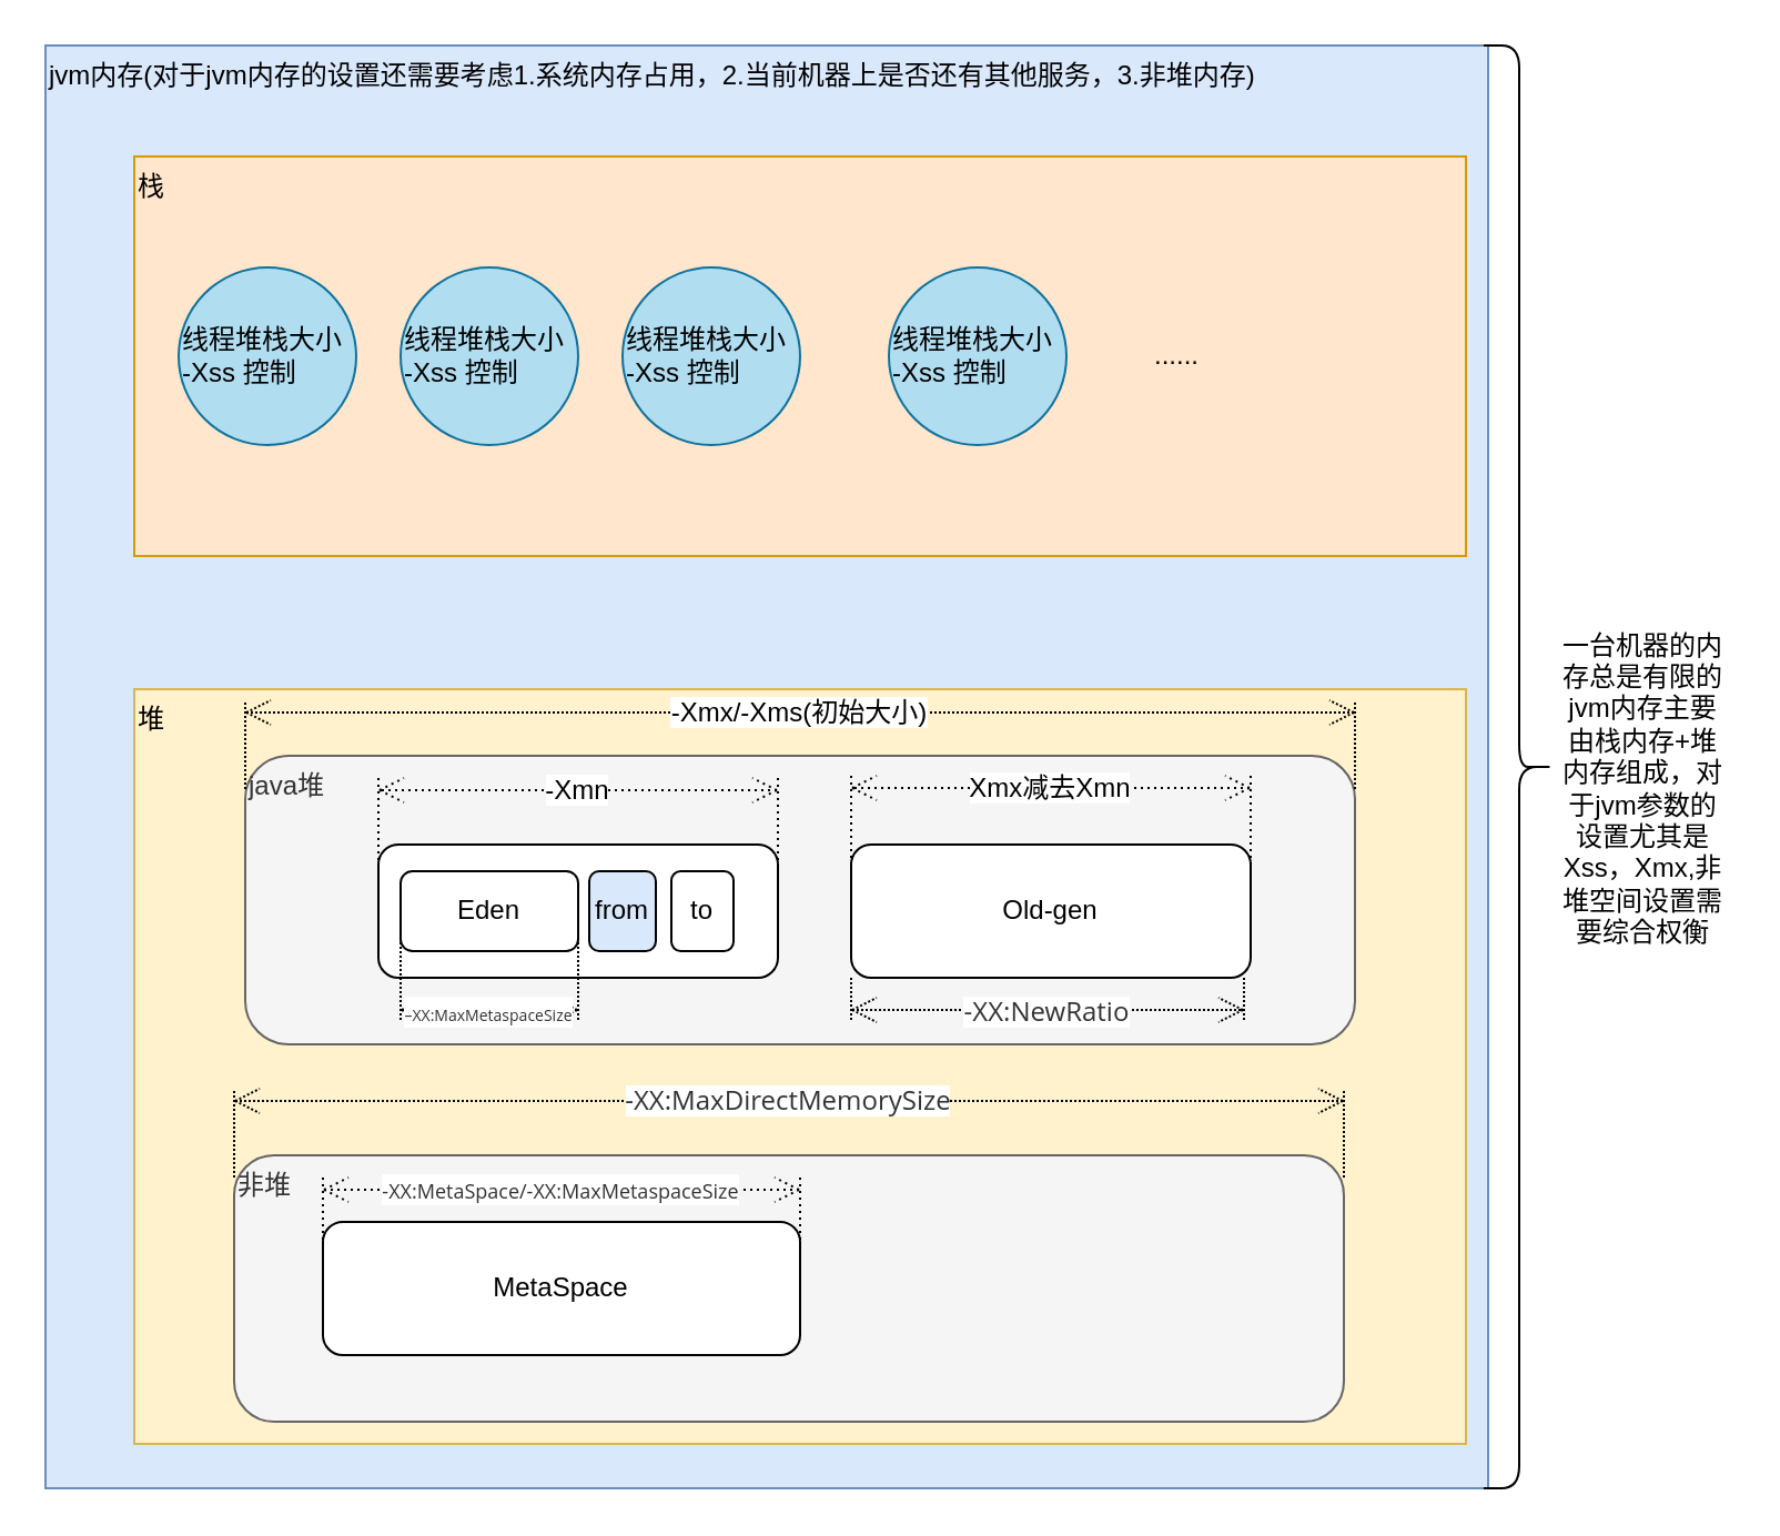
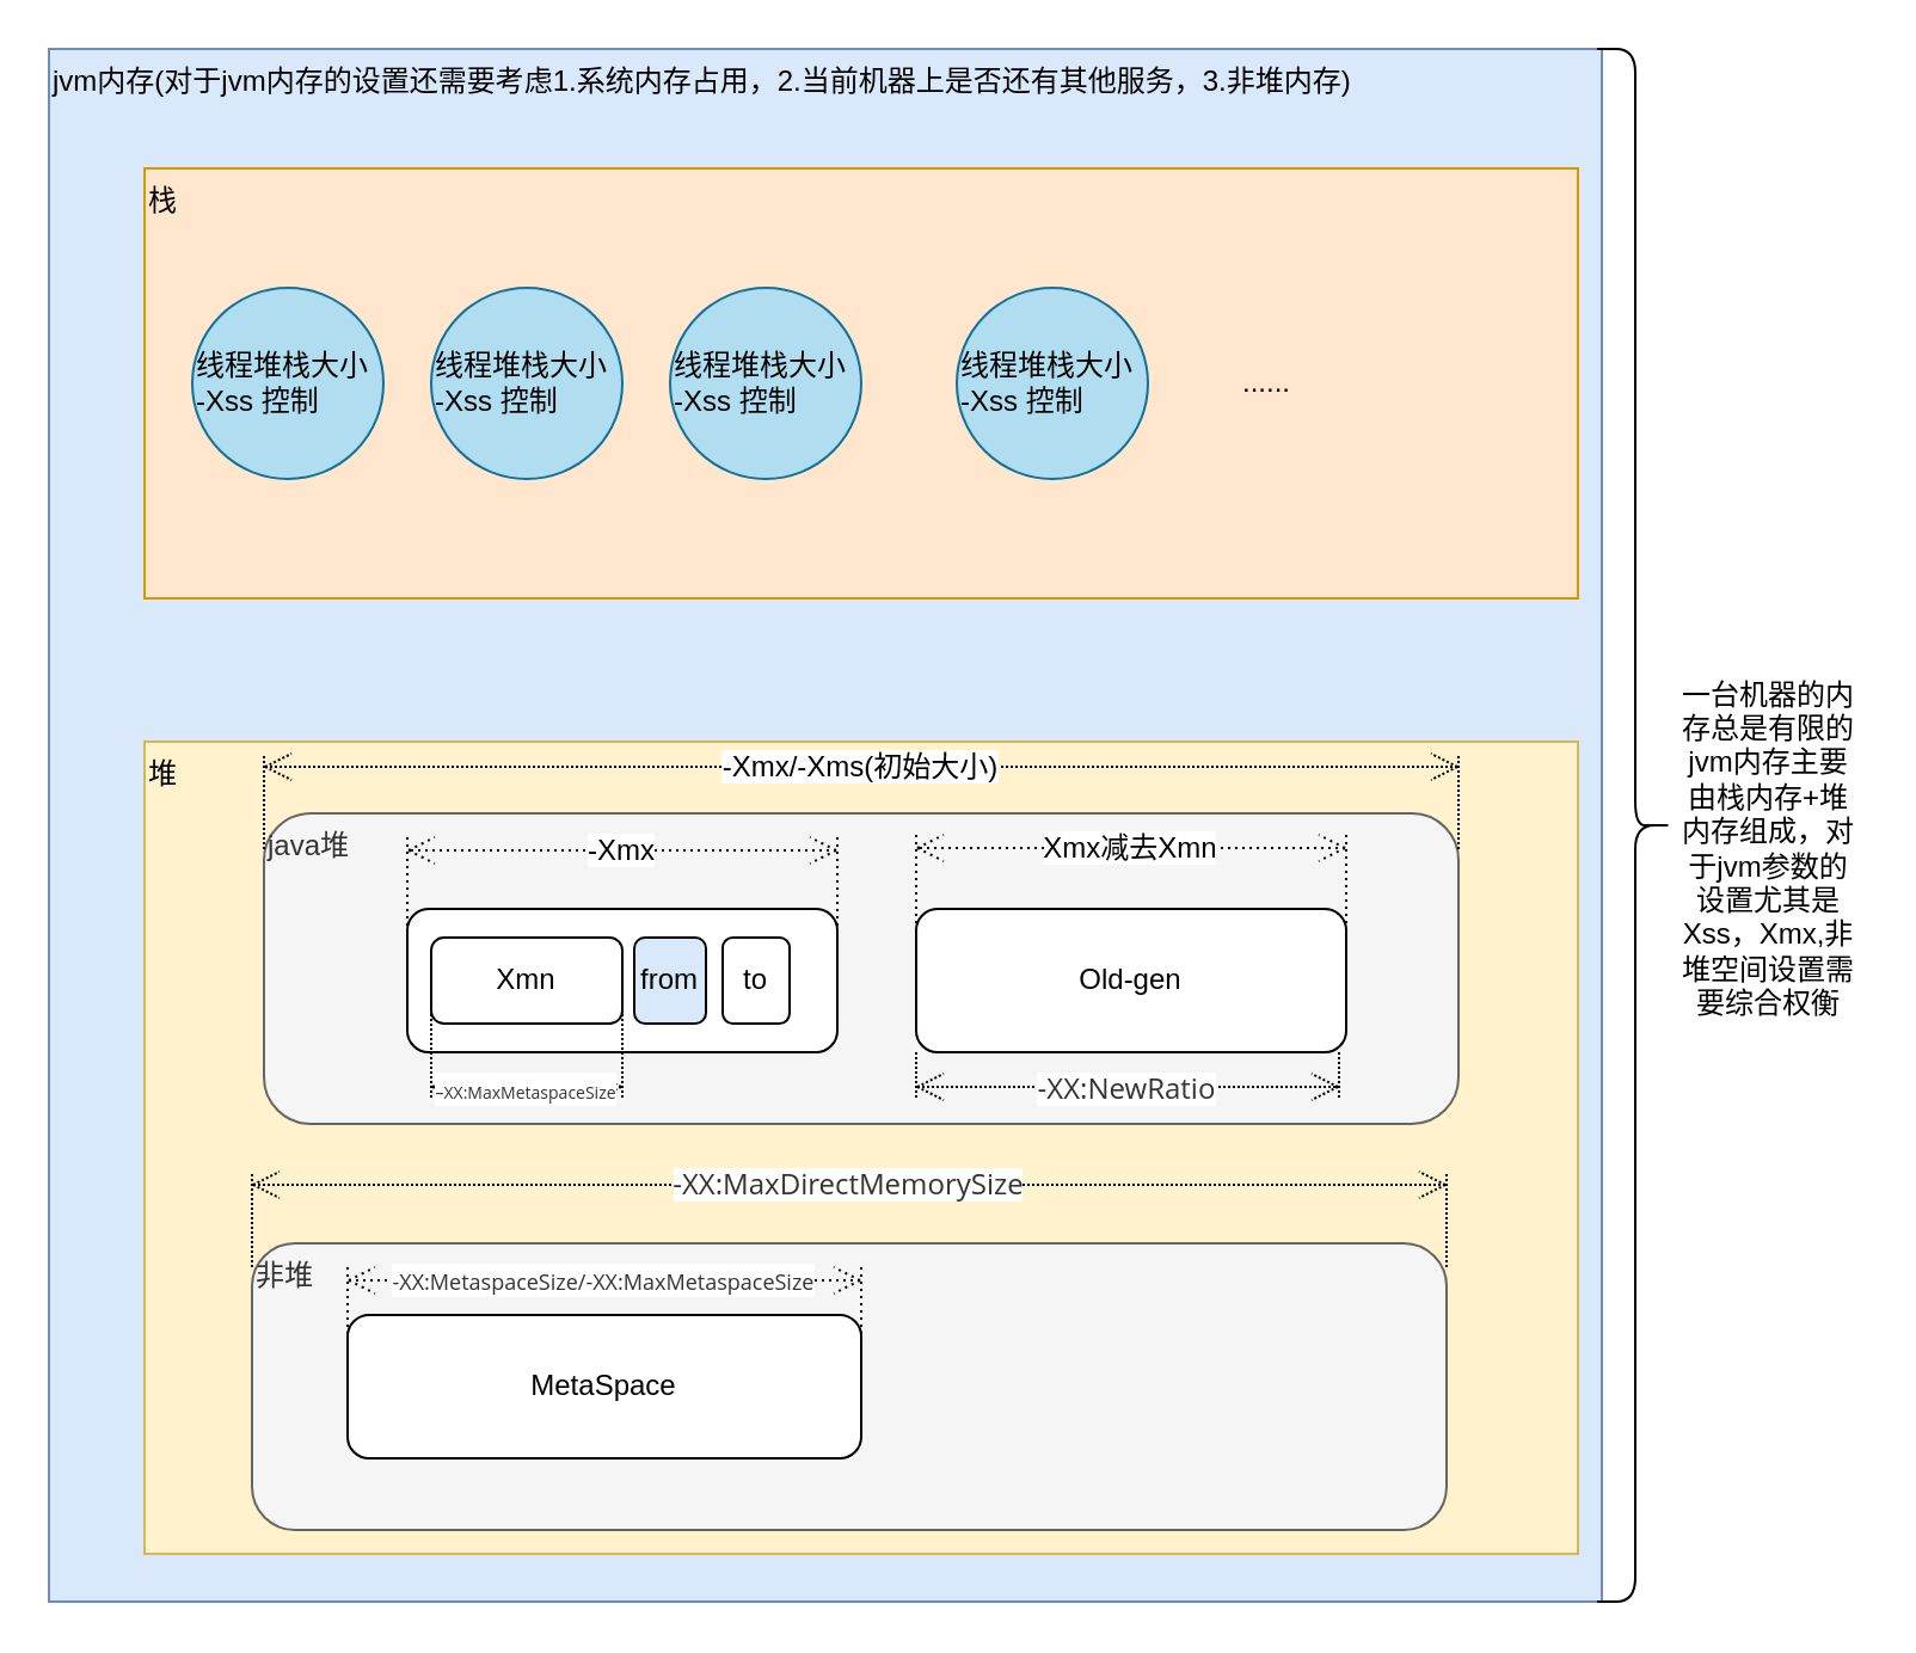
  <mxCell id="0" />
  <mxCell id="1" parent="0" />
  <mxCell id="2" value="jvm内存(对于jvm内存的设置还需要考虑1.系统内存占用，2.当前机器上是否还有其他服务，3.非堆内存)" style="whiteSpace=wrap;html=1;aspect=fixed;fillColor=#dae8fc;strokeColor=#6c8ebf;align=left;verticalAlign=top;" vertex="1" parent="1"><mxGeometry x="20" y="20" width="650" height="650" as="geometry" /></mxCell>
  <mxCell id="3" value="栈" style="rounded=0;whiteSpace=wrap;html=1;fillColor=#ffe6cc;strokeColor=#d79b00;verticalAlign=top;align=left;" vertex="1" parent="1"><mxGeometry x="60" y="70" width="600" height="180" as="geometry" /></mxCell>
  <mxCell id="4" value="堆" style="rounded=0;whiteSpace=wrap;html=1;fillColor=#fff2cc;strokeColor=#d6b656;verticalAlign=top;align=left;" vertex="1" parent="1"><mxGeometry x="60" y="310" width="600" height="340" as="geometry" /></mxCell>
  <mxCell id="5" value="非堆" style="rounded=1;whiteSpace=wrap;html=1;align=left;fillColor=#f5f5f5;strokeColor=#666666;fontColor=#333333;verticalAlign=top;" vertex="1" parent="1"><mxGeometry x="105" y="520" width="500" height="120" as="geometry" /></mxCell>
  <mxCell id="6" value="线程堆栈大小&lt;br&gt;-Xss 控制" style="ellipse;whiteSpace=wrap;html=1;aspect=fixed;align=left;fillColor=#b1ddf0;strokeColor=#10739e;" vertex="1" parent="1"><mxGeometry x="80" y="120" width="80" height="80" as="geometry" /></mxCell>
  <mxCell id="7" value="&lt;span style=&quot;white-space: normal&quot;&gt;线程堆栈大小&lt;/span&gt;&lt;br style=&quot;white-space: normal&quot;&gt;&lt;span style=&quot;white-space: normal&quot;&gt;-Xss 控制&lt;/span&gt;" style="ellipse;whiteSpace=wrap;html=1;aspect=fixed;align=left;fillColor=#b1ddf0;strokeColor=#10739e;" vertex="1" parent="1"><mxGeometry x="180" y="120" width="80" height="80" as="geometry" /></mxCell>
  <mxCell id="8" value="&lt;span style=&quot;white-space: normal&quot;&gt;线程堆栈大小&lt;/span&gt;&lt;br style=&quot;white-space: normal&quot;&gt;&lt;span style=&quot;white-space: normal&quot;&gt;-Xss 控制&lt;/span&gt;" style="ellipse;whiteSpace=wrap;html=1;aspect=fixed;align=left;fillColor=#b1ddf0;strokeColor=#10739e;" vertex="1" parent="1"><mxGeometry x="280" y="120" width="80" height="80" as="geometry" /></mxCell>
  <mxCell id="9" value="&lt;span style=&quot;white-space: normal&quot;&gt;线程堆栈大小&lt;/span&gt;&lt;br style=&quot;white-space: normal&quot;&gt;&lt;span style=&quot;white-space: normal&quot;&gt;-Xss 控制&lt;/span&gt;" style="ellipse;whiteSpace=wrap;html=1;aspect=fixed;align=left;fillColor=#b1ddf0;strokeColor=#10739e;" vertex="1" parent="1"><mxGeometry x="400" y="120" width="80" height="80" as="geometry" /></mxCell>
  <mxCell id="10" value="......" style="text;html=1;strokeColor=none;fillColor=none;align=center;verticalAlign=middle;whiteSpace=wrap;rounded=0;" vertex="1" parent="1"><mxGeometry x="510" y="150" width="40" height="20" as="geometry" /></mxCell>
  <mxCell id="11" value="java堆" style="rounded=1;whiteSpace=wrap;html=1;align=left;fillColor=#f5f5f5;strokeColor=#666666;fontColor=#333333;horizontal=1;verticalAlign=top;" vertex="1" parent="1"><mxGeometry x="110" y="340" width="500" height="130" as="geometry" /></mxCell>
  <mxCell id="12" value="" style="rounded=1;whiteSpace=wrap;html=1;align=left;" vertex="1" parent="1"><mxGeometry x="170" y="380" width="180" height="60" as="geometry" /></mxCell>
  <mxCell id="13" value="Old-gen" style="rounded=1;whiteSpace=wrap;html=1;align=center;" vertex="1" parent="1"><mxGeometry x="383" y="380" width="180" height="60" as="geometry" /></mxCell>
- <mxCell id="14" value="-Xmn" style="shape=dimension;direction=west;whiteSpace=wrap;html=1;align=center;points=[];verticalAlign=top;spacingTop=-8;labelBackgroundColor=#ffffff;rounded=1;dashed=1;dashPattern=1 2;" vertex="1" parent="1"><mxGeometry x="170" y="350" width="180" height="40" as="geometry" /></mxCell>
- <mxCell id="15" value="Eden" style="rounded=1;whiteSpace=wrap;html=1;align=center;" vertex="1" parent="1"><mxGeometry x="180" y="392" width="80" height="36" as="geometry" /></mxCell>
+ <mxCell id="14" value="-Xmx" style="shape=dimension;direction=west;whiteSpace=wrap;html=1;align=center;points=[];verticalAlign=top;spacingTop=-8;labelBackgroundColor=#ffffff;rounded=1;dashed=1;dashPattern=1 2;" vertex="1" parent="1"><mxGeometry x="170" y="350" width="180" height="40" as="geometry" /></mxCell>
+ <mxCell id="15" value="Xmn" style="rounded=1;whiteSpace=wrap;html=1;align=center;" vertex="1" parent="1"><mxGeometry x="180" y="392" width="80" height="36" as="geometry" /></mxCell>
  <mxCell id="16" value="from" style="rounded=1;whiteSpace=wrap;html=1;align=center;fillColor=#dae8fc;" vertex="1" parent="1"><mxGeometry x="265" y="392" width="30" height="36" as="geometry" /></mxCell>
  <mxCell id="17" value="to" style="rounded=1;whiteSpace=wrap;html=1;align=center;" vertex="1" parent="1"><mxGeometry x="302" y="392" width="28" height="36" as="geometry" /></mxCell>
  <mxCell id="18" value="-Xmx/-Xms(初始大小)" style="shape=dimension;direction=west;whiteSpace=wrap;html=1;align=center;points=[];verticalAlign=top;spacingTop=-8;labelBackgroundColor=#ffffff;rounded=1;dashed=1;dashPattern=1 1;" vertex="1" parent="1"><mxGeometry x="110" y="315" width="500" height="40" as="geometry" /></mxCell>
  <mxCell id="19" value="Xmx减去Xmn" style="shape=dimension;direction=west;whiteSpace=wrap;html=1;align=center;points=[];verticalAlign=top;spacingTop=-8;labelBackgroundColor=#ffffff;rounded=1;dashed=1;dashPattern=1 2;" vertex="1" parent="1"><mxGeometry x="383" y="349" width="180" height="40" as="geometry" /></mxCell>
  <mxCell id="20" value="&lt;span style=&quot;color: rgb(51 , 51 , 51) ; font-family: &amp;#34;open sans&amp;#34; , &amp;#34;clear sans&amp;#34; , &amp;#34;helvetica neue&amp;#34; , &amp;#34;helvetica&amp;#34; , &amp;#34;arial&amp;#34; , sans-serif ; white-space: pre-wrap&quot;&gt;&lt;font style=&quot;font-size: 7px&quot;&gt;–XX:MaxMetaspaceSize&lt;/font&gt;&lt;/span&gt;" style="shape=dimension;whiteSpace=wrap;html=1;align=center;points=[];verticalAlign=bottom;spacingBottom=-5;labelBackgroundColor=#ffffff;rounded=1;dashed=1;dashPattern=1 1;" vertex="1" parent="1"><mxGeometry x="180" y="422" width="80" height="38" as="geometry" /></mxCell>
  <mxCell id="21" value="&lt;span style=&quot;color: rgb(51 , 51 , 51) ; font-family: &amp;#34;open sans&amp;#34; , &amp;#34;clear sans&amp;#34; , &amp;#34;helvetica neue&amp;#34; , &amp;#34;helvetica&amp;#34; , &amp;#34;arial&amp;#34; , sans-serif ; white-space: pre-wrap&quot;&gt;&lt;font style=&quot;font-size: 12px&quot;&gt;-XX:MaxDirectMemorySize&lt;/font&gt;&lt;/span&gt;" style="shape=dimension;direction=west;whiteSpace=wrap;html=1;align=center;points=[];verticalAlign=top;spacingTop=-8;labelBackgroundColor=#ffffff;rounded=1;dashed=1;dashPattern=1 1;" vertex="1" parent="1"><mxGeometry x="105" y="490" width="500" height="40" as="geometry" /></mxCell>
  <mxCell id="22" value="&lt;font style=&quot;font-size: 12px&quot;&gt;MetaSpace&lt;/font&gt;" style="rounded=1;whiteSpace=wrap;html=1;fontSize=9;align=center;" vertex="1" parent="1"><mxGeometry x="145" y="550" width="215" height="60" as="geometry" /></mxCell>
  <mxCell id="23" value="&lt;span style=&quot;color: rgb(51 , 51 , 51) ; font-family: &amp;#34;open sans&amp;#34; , &amp;#34;clear sans&amp;#34; , &amp;#34;helvetica neue&amp;#34; , &amp;#34;helvetica&amp;#34; , &amp;#34;arial&amp;#34; , sans-serif ; white-space: pre-wrap&quot;&gt;&lt;font style=&quot;font-size: 12px&quot;&gt;-XX:NewRatio&lt;/font&gt;&lt;/span&gt;" style="shape=dimension;whiteSpace=wrap;html=1;align=center;points=[];verticalAlign=bottom;spacingBottom=-5;labelBackgroundColor=#ffffff;rounded=1;dashed=1;dashPattern=1 1;fontSize=9;" vertex="1" parent="1"><mxGeometry x="383" y="440" width="177" height="20" as="geometry" /></mxCell>
  <mxCell id="24" value="" style="shape=curlyBracket;whiteSpace=wrap;html=1;rounded=1;fontSize=9;align=center;direction=west;" vertex="1" parent="1"><mxGeometry x="668" y="20" width="32" height="650" as="geometry" /></mxCell>
  <mxCell id="25" value="&lt;font style=&quot;font-size: 12px&quot;&gt;一台机器的内存总是有限的jvm内存主要由栈内存+堆内存组成，对于jvm参数的设置尤其是Xss，Xmx,非堆空间设置需要综合权衡&lt;/font&gt;" style="text;html=1;strokeColor=none;fillColor=none;align=center;verticalAlign=middle;whiteSpace=wrap;rounded=0;fontSize=9;" vertex="1" parent="1"><mxGeometry x="700" y="345" width="80" height="20" as="geometry" /></mxCell>
- <mxCell id="26" value="&lt;span style=&quot;color: rgb(51 , 51 , 51) ; font-family: &amp;#34;open sans&amp;#34; , &amp;#34;clear sans&amp;#34; , &amp;#34;helvetica neue&amp;#34; , &amp;#34;helvetica&amp;#34; , &amp;#34;arial&amp;#34; , sans-serif ; white-space: pre-wrap&quot;&gt;&lt;font style=&quot;font-size: 9px&quot;&gt;-XX:MetaSpace/-XX:MaxMetaspaceSize&lt;/font&gt;&lt;/span&gt;" style="shape=dimension;direction=west;whiteSpace=wrap;html=1;align=center;points=[];verticalAlign=top;spacingTop=-8;labelBackgroundColor=#ffffff;rounded=1;dashed=1;dashPattern=1 2;" vertex="1" parent="1"><mxGeometry x="145" y="530" width="215" height="40" as="geometry" /></mxCell>
+ <mxCell id="26" value="&lt;span style=&quot;color: rgb(51 , 51 , 51) ; font-family: &amp;#34;open sans&amp;#34; , &amp;#34;clear sans&amp;#34; , &amp;#34;helvetica neue&amp;#34; , &amp;#34;helvetica&amp;#34; , &amp;#34;arial&amp;#34; , sans-serif ; white-space: pre-wrap&quot;&gt;&lt;font style=&quot;font-size: 9px&quot;&gt;-XX:MetaspaceSize/-XX:MaxMetaspaceSize&lt;/font&gt;&lt;/span&gt;" style="shape=dimension;direction=west;whiteSpace=wrap;html=1;align=center;points=[];verticalAlign=top;spacingTop=-8;labelBackgroundColor=#ffffff;rounded=1;dashed=1;dashPattern=1 2;" vertex="1" parent="1"><mxGeometry x="145" y="530" width="215" height="40" as="geometry" /></mxCell>
